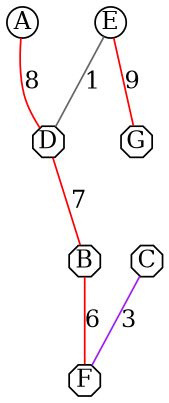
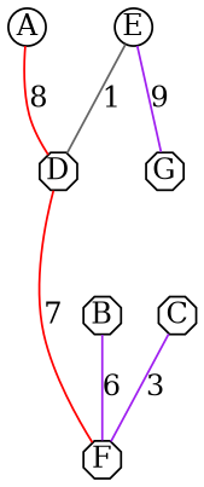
  graph {
    fontname="DejaVu Serif"
    node [fixedsize=true fontname="DejaVu Serif" shape=octagon]
    edge [color=red fontname="DejaVu Serif"]
    A [height=0.25 shape=ellipse width=0.25]
    D [height=0.25 width=0.25]
    F [height=0.25 width=0.25]
    B [height=0.25 width=0.25]
    C [height=0.25 width=0.25]
    E [height=0.25 shape=ellipse width=0.25]
    G [height=0.25 width=0.25]
    A -- D [label=8]
-   D -- B [label=7]
-   B -- F [label=6]
+   D -- F [label=7]
+   B -- F [color=purple label=6]
    C -- F [color=purple label=3]
    E -- D [color=gray40 label=1]
-   E -- G [label=9]
+   E -- G [color=purple label=9]
  }
